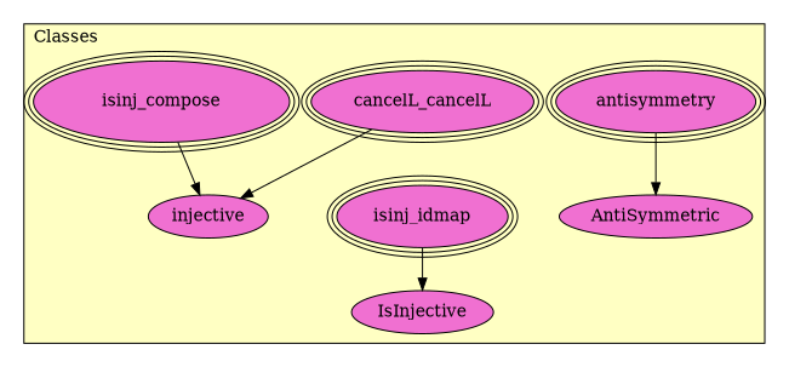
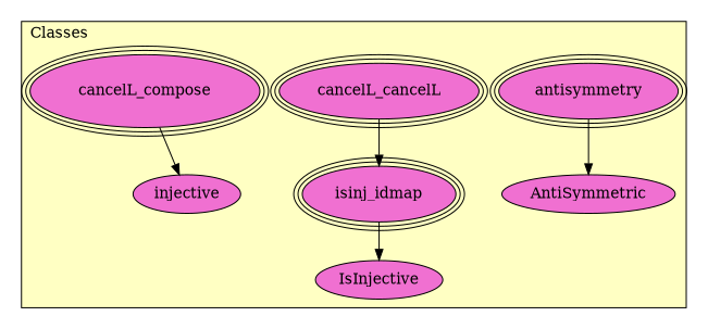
  digraph {
    node [fillcolor="#F070D1" peripheries=3 style=filled]
    n1 [label=antisymmetry]
    n2 [label=AntiSymmetric peripheries=""]
    n3 [label=cancelL_cancelL]
-   n4 [label=isinj_compose]
+   n4 [label=cancelL_compose]
    n5 [label=isinj_idmap]
    n6 [label=injective peripheries=""]
    n7 [label=IsInjective peripheries=""]
    subgraph cluster_1 {
      fillcolor="#FFFFC3"
      label=Classes
      labeljust=l
      style=filled
      n1
      n2
      n3
      n4
      n5
      n6
      n7
    }
    n1 -> n2
-   n3 -> n6
+   n3 -> n5
    n4 -> n6
    n5 -> n7
  }
